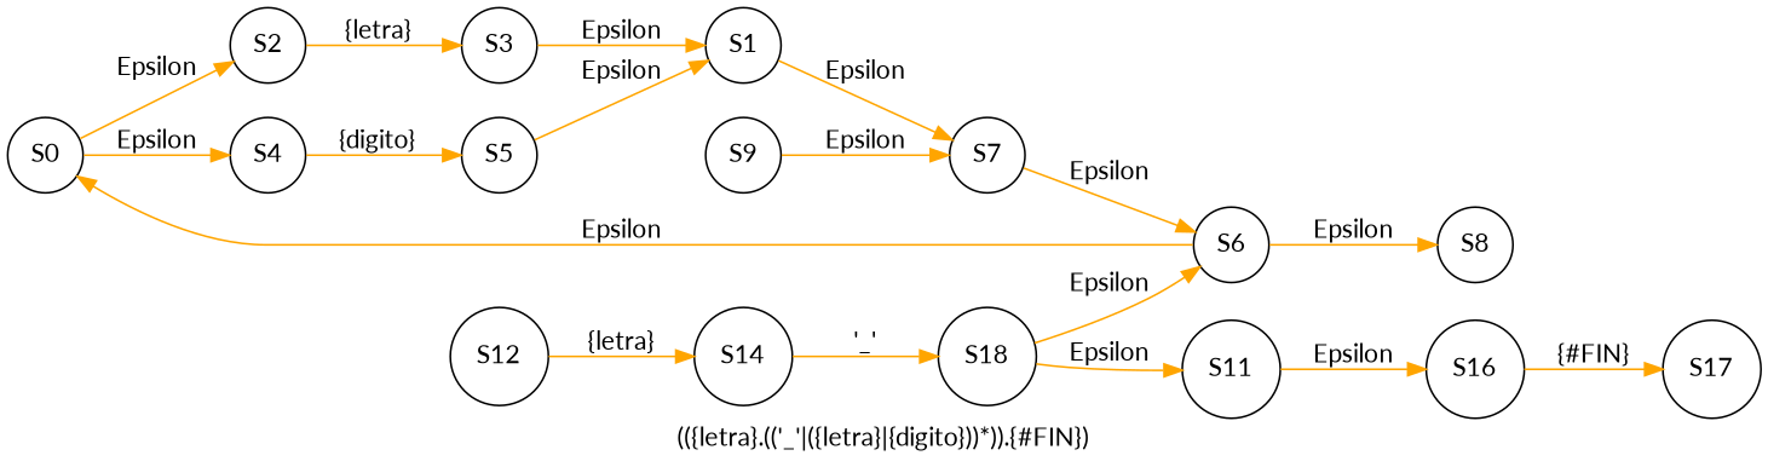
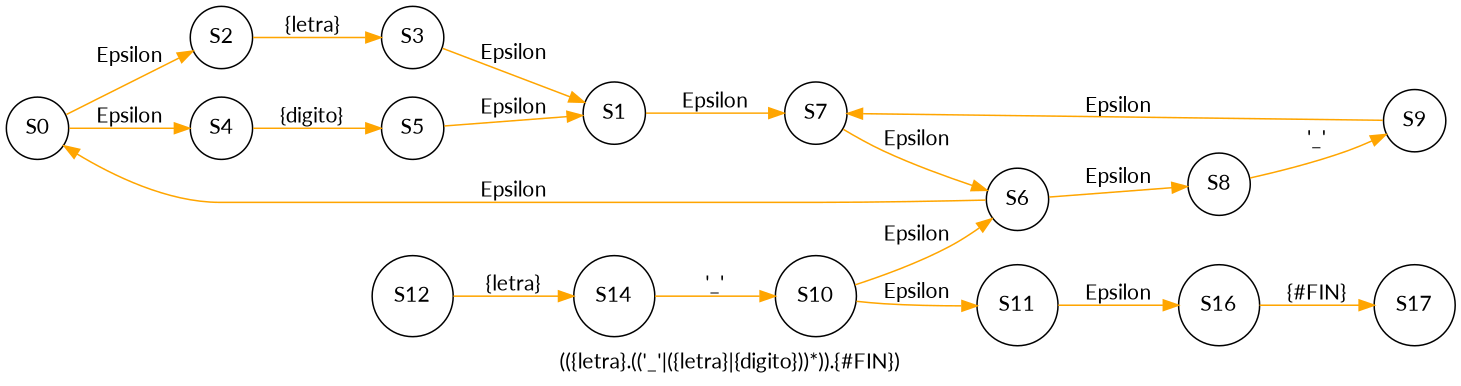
  digraph {
    fontname=Lato
    label="(({letra}.(('_'|({letra}|{digito}))*)).{#FIN})"
    rankdir=LR
    node [fontname=Lato shape=circle]
    edge [color=orange fontname=Lato]
    n1 [label=S0]
    n2 [label=S2]
    n3 [label=S4]
    n4 [label=S3]
    n5 [label=S5]
    n6 [label=S1]
    n7 [label=S7]
    n8 [label=S6]
    n9 [label=S8]
    n10 [label=S9]
    n11 [label=S11]
    n12 [label=S16]
-   n13 [label=S18]
+   n13 [label=S10]
    n14 [label=S17]
    n15 [label=S12]
    n16 [label=S14]
    n1 -> n2 [label=Epsilon]
    n1 -> n3 [label=Epsilon]
    n2 -> n4 [label="{letra}"]
    n3 -> n5 [label="{digito}"]
    n4 -> n6 [label=Epsilon]
    n5 -> n6 [label=Epsilon]
    n6 -> n7 [label=Epsilon]
    n7 -> n8 [label=Epsilon]
    n8 -> n1 [label=Epsilon]
    n8 -> n9 [label=Epsilon]
+   n9 -> n10 [label="'_'"]
    n10 -> n7 [label=Epsilon]
    n11 -> n12 [label=Epsilon]
    n12 -> n14 [label="{#FIN}"]
    n13 -> n8 [label=Epsilon]
    n13 -> n11 [label=Epsilon]
    n15 -> n16 [label="{letra}"]
    n16 -> n13 [label="'_'"]
  }
